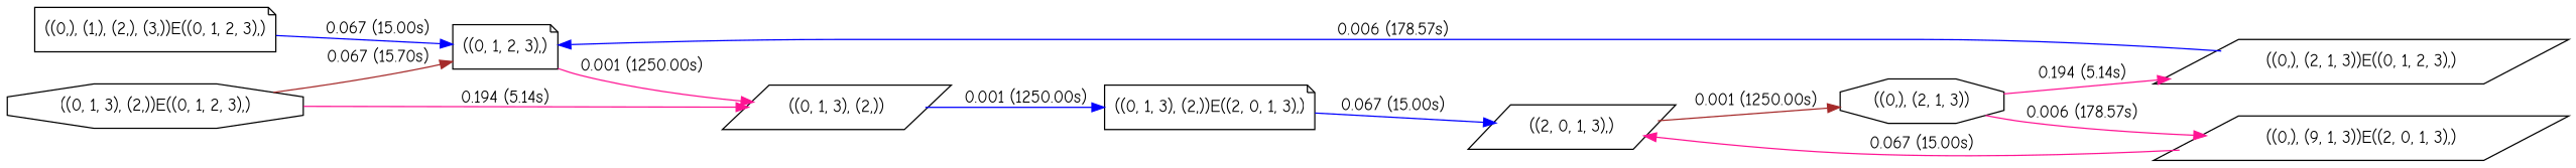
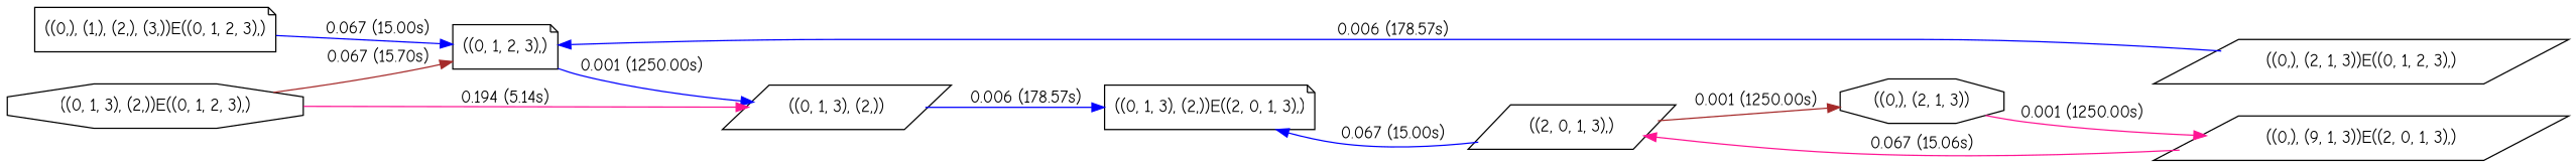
  digraph {
    fontname="Comic Neue"
    rankdir=LR
    node [fontname="Comic Neue" shape=parallelogram]
    edge [color=deeppink fontname="Comic Neue"]
    "((0,), (1,), (2,), (3,))E((0, 1, 2, 3),)" [shape=note]
    "((0, 1, 2, 3),)" [shape=note]
    "((0, 1, 3), (2,))"
    "((0, 1, 3), (2,))E((2, 0, 1, 3),)" [shape=note]
    "((0, 1, 3), (2,))E((0, 1, 2, 3),)" [shape=octagon]
    "((2, 0, 1, 3),)"
    "((0,), (2, 1, 3))" [shape=octagon]
    "((0,), (2, 1, 3))E((0, 1, 2, 3),)"
    n9 [label="((0,), (9, 1, 3))E((2, 0, 1, 3),)"]
    "((0,), (1,), (2,), (3,))E((0, 1, 2, 3),)" -> "((0, 1, 2, 3),)" [color=blue label="0.067 (15.00s)"]
-   "((0, 1, 2, 3),)" -> "((0, 1, 3), (2,))" [label="0.001 (1250.00s)"]
-   "((0, 1, 3), (2,))" -> "((0, 1, 3), (2,))E((2, 0, 1, 3),)" [color=blue label="0.001 (1250.00s)"]
-   "((0, 1, 3), (2,))E((2, 0, 1, 3),)" -> "((2, 0, 1, 3),)" [color=blue label="0.067 (15.00s)"]
+   "((0, 1, 2, 3),)" -> "((0, 1, 3), (2,))" [color=blue label="0.001 (1250.00s)"]
+   "((0, 1, 3), (2,))" -> "((0, 1, 3), (2,))E((2, 0, 1, 3),)" [color=blue label="0.006 (178.57s)"]
+   "((2, 0, 1, 3),)" -> "((0, 1, 3), (2,))E((2, 0, 1, 3),)" [color=blue label="0.067 (15.00s)"]
    "((0, 1, 3), (2,))E((0, 1, 2, 3),)" -> "((0, 1, 2, 3),)" [color=brown label="0.067 (15.70s)"]
    "((0, 1, 3), (2,))E((0, 1, 2, 3),)" -> "((0, 1, 3), (2,))" [label="0.194 (5.14s)"]
    "((2, 0, 1, 3),)" -> "((0,), (2, 1, 3))" [color=brown label="0.001 (1250.00s)"]
-   "((0,), (2, 1, 3))" -> "((0,), (2, 1, 3))E((0, 1, 2, 3),)" [label="0.194 (5.14s)"]
-   "((0,), (2, 1, 3))" -> n9 [label="0.006 (178.57s)"]
+   "((0,), (2, 1, 3))" -> n9 [label="0.001 (1250.00s)"]
    "((0,), (2, 1, 3))E((0, 1, 2, 3),)" -> "((0, 1, 2, 3),)" [color=blue label="0.006 (178.57s)"]
-   n9 -> "((2, 0, 1, 3),)" [label="0.067 (15.00s)"]
+   n9 -> "((2, 0, 1, 3),)" [label="0.067 (15.06s)"]
  }
